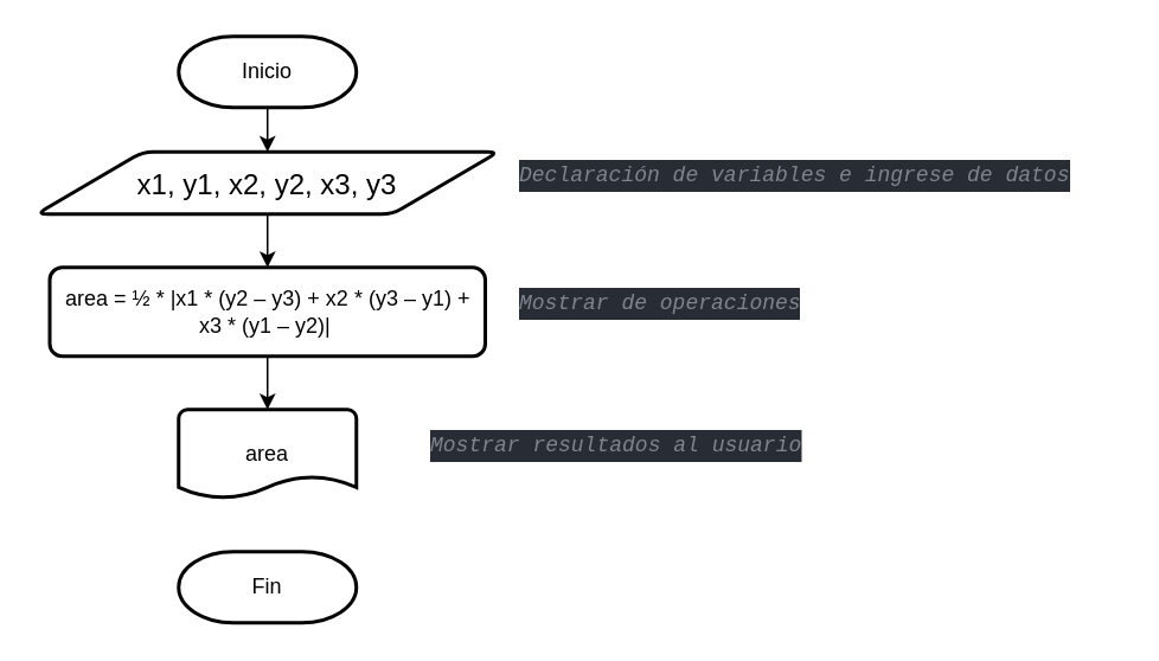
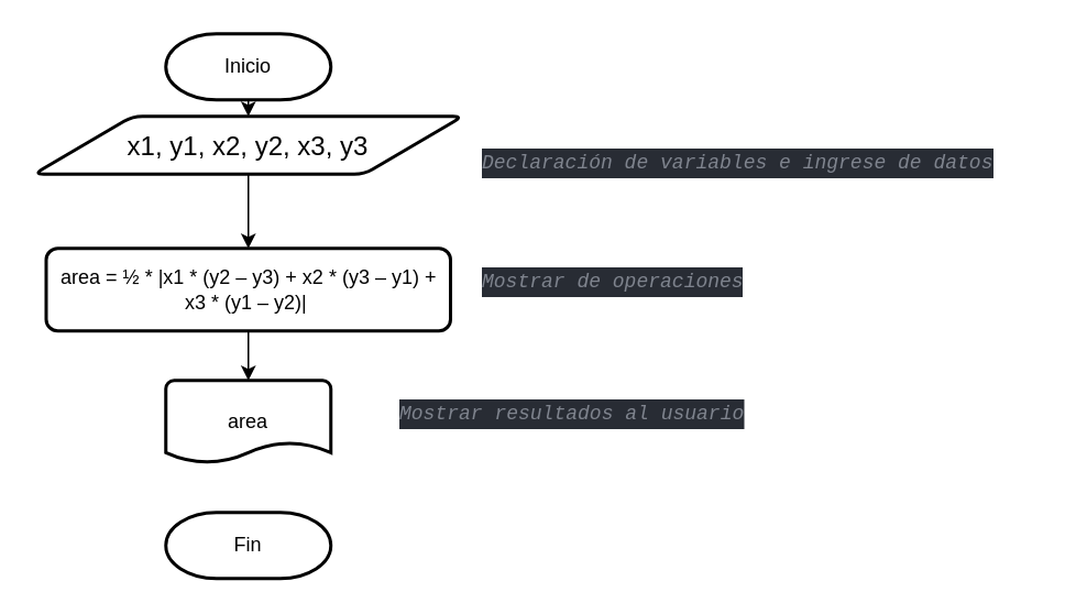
  <mxCell id="0" />
  <mxCell id="1" parent="0" />
  <mxCell id="2" value="Inicio" style="strokeWidth=2;html=1;shape=mxgraph.flowchart.terminator;whiteSpace=wrap;" vertex="1" parent="1"><mxGeometry x="100" y="20" width="100" height="40" as="geometry" /></mxCell>
- <mxCell id="3" value="&lt;span style=&quot;text-align: start; font-size: medium;&quot;&gt;x1, y1, x2, y2, x3, y3&lt;/span&gt;" style="shape=parallelogram;html=1;strokeWidth=2;perimeter=parallelogramPerimeter;whiteSpace=wrap;rounded=1;arcSize=12;size=0.23;" vertex="1" parent="1"><mxGeometry x="20" y="85" width="260" height="35" as="geometry" /></mxCell>
+ <mxCell id="3" value="&lt;span style=&quot;text-align: start; font-size: medium;&quot;&gt;x1, y1, x2, y2, x3, y3&lt;/span&gt;" style="shape=parallelogram;html=1;strokeWidth=2;perimeter=parallelogramPerimeter;whiteSpace=wrap;rounded=1;arcSize=12;size=0.23;" vertex="1" parent="1"><mxGeometry x="20" y="70" width="260" height="35" as="geometry" /></mxCell>
  <mxCell id="4" value="area" style="strokeWidth=2;html=1;shape=mxgraph.flowchart.document2;whiteSpace=wrap;size=0.25;" vertex="1" parent="1"><mxGeometry x="100" y="230" width="100" height="50" as="geometry" /></mxCell>
  <mxCell id="5" value="Fin" style="strokeWidth=2;html=1;shape=mxgraph.flowchart.terminator;whiteSpace=wrap;" vertex="1" parent="1"><mxGeometry x="100" y="310" width="100" height="40" as="geometry" /></mxCell>
  <mxCell id="6" value="" style="endArrow=classic;html=1;rounded=0;exitX=0.5;exitY=1;exitDx=0;exitDy=0;exitPerimeter=0;entryX=0.5;entryY=0;entryDx=0;entryDy=0;" edge="1" parent="1" source="2" target="3"><mxGeometry width="50" height="50" relative="1" as="geometry"><mxPoint x="126" y="290" as="sourcePoint" /><mxPoint x="176" y="240" as="targetPoint" /></mxGeometry></mxCell>
  <mxCell id="7" value="" style="endArrow=classic;html=1;rounded=0;exitX=0.5;exitY=1;exitDx=0;exitDy=0;entryX=0.5;entryY=0;entryDx=0;entryDy=0;" edge="1" parent="1" source="3" target="11"><mxGeometry width="50" height="50" relative="1" as="geometry"><mxPoint x="296" y="150" as="sourcePoint" /><mxPoint x="150" y="170" as="targetPoint" /></mxGeometry></mxCell>
  <mxCell id="8" value="&lt;meta charset=&quot;utf-8&quot;&gt;&lt;div style=&quot;font-style: normal; font-variant-caps: normal; font-weight: normal; letter-spacing: normal; text-align: start; text-indent: 0px; text-transform: none; word-spacing: 0px; -webkit-text-stroke-width: 0px; text-decoration: none; color: rgb(171, 178, 191); background-color: rgb(40, 44, 52); font-family: &amp;quot;Fira Code&amp;quot;, &amp;quot;Menlo for Powerline&amp;quot;, Menlo, Monaco, &amp;quot;Courier New&amp;quot;, monospace; font-size: 12px; line-height: 18px;&quot;&gt;&lt;div&gt;&lt;span style=&quot;color: rgb(127, 132, 142); font-style: italic;&quot;&gt;Declaración de variables e ingrese de datos&lt;/span&gt;&lt;/div&gt;&lt;/div&gt;" style="text;whiteSpace=wrap;html=1;" vertex="1" parent="1"><mxGeometry x="290" y="82.5" width="340" height="40" as="geometry" /></mxCell>
  <mxCell id="9" value="&lt;div style=&quot;font-style: normal; font-variant-caps: normal; font-weight: normal; letter-spacing: normal; text-align: start; text-indent: 0px; text-transform: none; word-spacing: 0px; -webkit-text-stroke-width: 0px; text-decoration: none; color: rgb(171, 178, 191); background-color: rgb(40, 44, 52); font-family: &amp;quot;Fira Code&amp;quot;, &amp;quot;Menlo for Powerline&amp;quot;, Menlo, Monaco, &amp;quot;Courier New&amp;quot;, monospace; font-size: 12px; line-height: 18px;&quot;&gt;&lt;div&gt;&lt;span style=&quot;color: rgb(127, 132, 142); font-style: italic;&quot;&gt;Mostrar resultados al usuario&lt;/span&gt;&lt;/div&gt;&lt;/div&gt;" style="text;whiteSpace=wrap;html=1;" vertex="1" parent="1"><mxGeometry x="240" y="235" width="240" height="40" as="geometry" /></mxCell>
  <mxCell id="10" style="edgeStyle=orthogonalEdgeStyle;rounded=0;orthogonalLoop=1;jettySize=auto;html=1;exitX=0.5;exitY=1;exitDx=0;exitDy=0;entryX=0.5;entryY=0;entryDx=0;entryDy=0;entryPerimeter=0;" edge="1" parent="1" source="11" target="4"><mxGeometry relative="1" as="geometry" /></mxCell>
  <mxCell id="11" value="&lt;div&gt;area = ½ * |x1 * (y2 – y3) + x2 * (y3 – y1) + x3 * (y1 – y2)|&amp;nbsp;&lt;/div&gt;" style="rounded=1;whiteSpace=wrap;html=1;absoluteArcSize=1;arcSize=14;strokeWidth=2;" vertex="1" parent="1"><mxGeometry x="27.5" y="150" width="245" height="50" as="geometry" /></mxCell>
  <mxCell id="12" value="&lt;div style=&quot;font-style: normal; font-variant-caps: normal; font-weight: normal; letter-spacing: normal; text-align: start; text-indent: 0px; text-transform: none; word-spacing: 0px; -webkit-text-stroke-width: 0px; text-decoration: none; color: rgb(171, 178, 191); background-color: rgb(40, 44, 52); font-family: &amp;quot;Fira Code&amp;quot;, &amp;quot;Menlo for Powerline&amp;quot;, Menlo, Monaco, &amp;quot;Courier New&amp;quot;, monospace; font-size: 12px; line-height: 18px;&quot;&gt;&lt;div&gt;&lt;span style=&quot;color: rgb(127, 132, 142); font-style: italic;&quot;&gt;Mostrar de operaciones&lt;/span&gt;&lt;/div&gt;&lt;/div&gt;" style="text;whiteSpace=wrap;html=1;" vertex="1" parent="1"><mxGeometry x="290" y="155" width="210" height="40" as="geometry" /></mxCell>
